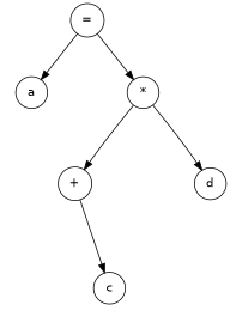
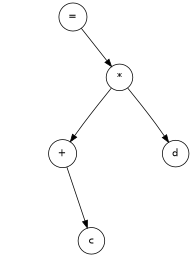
  digraph {
    fontname=Helvetica
    node [fontname=Helvetica shape=circle]
    edge [fontname=Helvetica style=invis]
    ma [style=invis width=0.1]
-   a
    n3 [label="*"]
    n4 [label="+"]
    mstar [style=invis width=0.1]
    d
    mplus [style=invis width=0.1]
    c
    n9 [label="="]
    subgraph sub_1 {
      rank=same
      ma
-     a
      n3
    }
    subgraph sub_2 {
      rank=same
      n4
      mstar
      d
    }
    subgraph sub_3 {
      rank=same
      mplus
      c
    }
    ma -> n3
-   a -> ma
    n3 -> n4 [style=""]
    n3 -> mstar
    n3 -> d [style=""]
    n4 -> mstar
    n4 -> mplus
    n4 -> c [style=""]
    mstar -> d
    mplus -> c
    n9 -> ma
-   n9 -> a [style=""]
    n9 -> n3 [style=""]
  }
